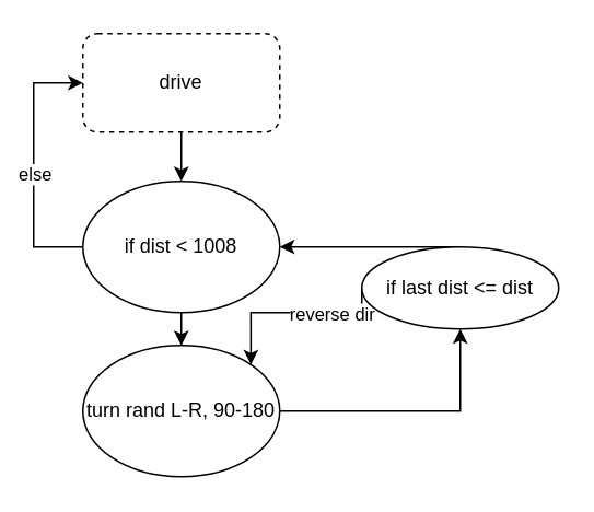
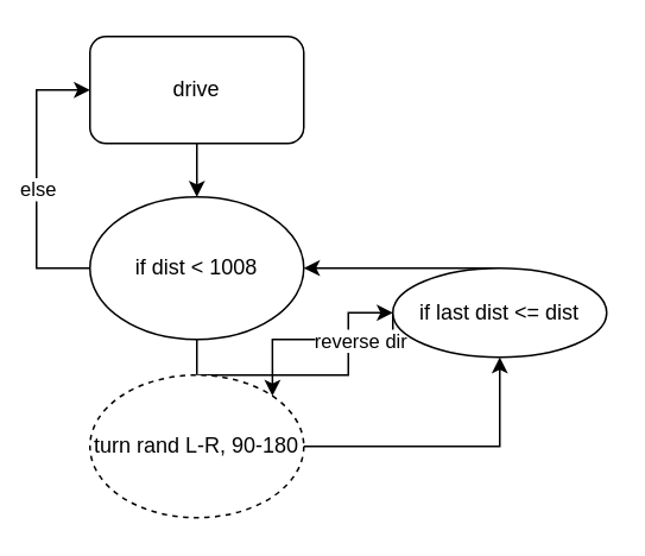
  <mxCell id="0" />
  <mxCell id="1" parent="0" />
  <mxCell id="2" style="edgeStyle=orthogonalEdgeStyle;rounded=0;orthogonalLoop=1;jettySize=auto;html=1;exitX=0.5;exitY=1;exitDx=0;exitDy=0;entryX=0.5;entryY=0;entryDx=0;entryDy=0;" edge="1" parent="1" source="3" target="7"><mxGeometry relative="1" as="geometry" /></mxCell>
- <mxCell id="3" value="drive" style="rounded=1;whiteSpace=wrap;html=1;dashed=1;" vertex="1" parent="1"><mxGeometry x="50" y="20" width="120" height="60" as="geometry" /></mxCell>
- <mxCell id="4" style="edgeStyle=orthogonalEdgeStyle;rounded=0;orthogonalLoop=1;jettySize=auto;html=1;exitX=0.5;exitY=1;exitDx=0;exitDy=0;" edge="1" parent="1" source="7" target="9"><mxGeometry relative="1" as="geometry" /></mxCell>
+ <mxCell id="3" value="drive" style="rounded=1;whiteSpace=wrap;html=1;" vertex="1" parent="1"><mxGeometry x="50" y="20" width="120" height="60" as="geometry" /></mxCell>
+ <mxCell id="4" style="edgeStyle=orthogonalEdgeStyle;rounded=0;orthogonalLoop=1;jettySize=auto;html=1;exitX=0.5;exitY=1;exitDx=0;exitDy=0;" edge="1" parent="1" source="7" target="13"><mxGeometry relative="1" as="geometry" /></mxCell>
  <mxCell id="5" style="edgeStyle=orthogonalEdgeStyle;rounded=0;orthogonalLoop=1;jettySize=auto;html=1;exitX=0;exitY=0.5;exitDx=0;exitDy=0;entryX=0;entryY=0.5;entryDx=0;entryDy=0;" edge="1" parent="1" source="7" target="3"><mxGeometry relative="1" as="geometry"><Array as="points"><mxPoint x="20" y="150" /><mxPoint x="20" y="50" /></Array></mxGeometry></mxCell>
  <mxCell id="6" value="else" style="edgeLabel;html=1;align=center;verticalAlign=middle;resizable=0;points=[];" vertex="1" connectable="0" parent="5"><mxGeometry x="-0.06" relative="1" as="geometry"><mxPoint as="offset" /></mxGeometry></mxCell>
  <mxCell id="7" value="if dist &amp;lt; 1008" style="ellipse;whiteSpace=wrap;html=1;" vertex="1" parent="1"><mxGeometry x="50" y="110" width="120" height="80" as="geometry" /></mxCell>
  <mxCell id="8" style="edgeStyle=orthogonalEdgeStyle;rounded=0;orthogonalLoop=1;jettySize=auto;html=1;exitX=1;exitY=0.5;exitDx=0;exitDy=0;entryX=0.5;entryY=1;entryDx=0;entryDy=0;" edge="1" parent="1" source="9" target="13"><mxGeometry relative="1" as="geometry" /></mxCell>
- <mxCell id="9" value="turn rand L-R, 90-180" style="ellipse;whiteSpace=wrap;html=1;" vertex="1" parent="1"><mxGeometry x="50" y="210" width="120" height="80" as="geometry" /></mxCell>
+ <mxCell id="9" value="turn rand L-R, 90-180" style="ellipse;whiteSpace=wrap;html=1;dashed=1;" vertex="1" parent="1"><mxGeometry x="50" y="210" width="120" height="80" as="geometry" /></mxCell>
  <mxCell id="10" style="edgeStyle=orthogonalEdgeStyle;rounded=0;orthogonalLoop=1;jettySize=auto;html=1;exitX=0.5;exitY=0;exitDx=0;exitDy=0;" edge="1" parent="1" source="13"><mxGeometry relative="1" as="geometry"><mxPoint x="170" y="149.931" as="targetPoint" /><Array as="points"><mxPoint x="240" y="150" /><mxPoint x="240" y="150" /></Array></mxGeometry></mxCell>
  <mxCell id="11" style="edgeStyle=orthogonalEdgeStyle;rounded=0;orthogonalLoop=1;jettySize=auto;html=1;exitX=0;exitY=0.5;exitDx=0;exitDy=0;entryX=1;entryY=0;entryDx=0;entryDy=0;" edge="1" parent="1" source="13" target="9"><mxGeometry relative="1" as="geometry"><Array as="points"><mxPoint x="152" y="190" /></Array></mxGeometry></mxCell>
  <mxCell id="12" value="reverse dir" style="edgeLabel;html=1;align=center;verticalAlign=middle;resizable=0;points=[];" vertex="1" connectable="0" parent="11"><mxGeometry x="-0.403" y="1" relative="1" as="geometry"><mxPoint y="-1" as="offset" /></mxGeometry></mxCell>
  <mxCell id="13" value="if last dist &amp;lt;= dist" style="ellipse;whiteSpace=wrap;html=1;" vertex="1" parent="1"><mxGeometry x="220" y="150" width="120" height="50" as="geometry" /></mxCell>
